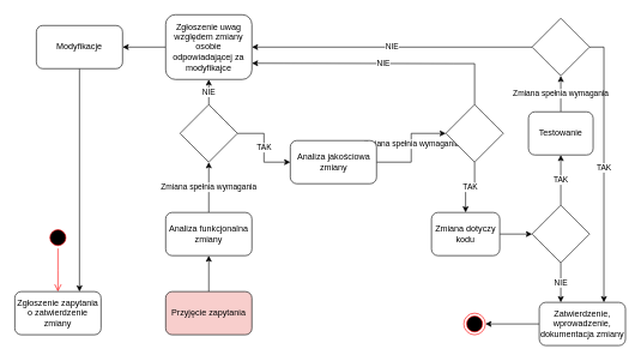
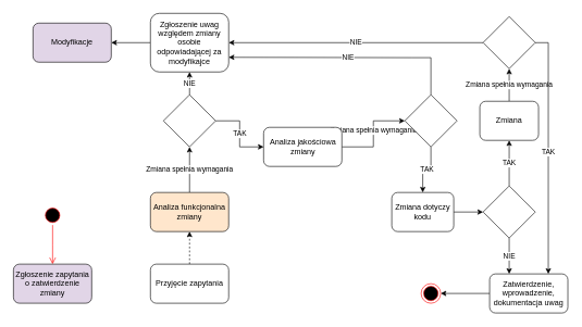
  <mxCell id="0" />
  <mxCell id="1" parent="0" />
  <mxCell id="2" value="" style="ellipse;html=1;shape=startState;fillColor=#000000;strokeColor=#ff0000;" vertex="1" parent="1"><mxGeometry x="65" y="315" width="30" height="30" as="geometry" /></mxCell>
  <mxCell id="3" value="" style="edgeStyle=orthogonalEdgeStyle;html=1;verticalAlign=bottom;endArrow=open;endSize=8;strokeColor=#ff0000;rounded=0;" edge="1" parent="1" source="2"><mxGeometry relative="1" as="geometry"><mxPoint x="80" y="405" as="targetPoint" /></mxGeometry></mxCell>
- <mxCell id="4" value="Zgłoszenie zapytania o zatwierdzenie zmiany" style="rounded=1;whiteSpace=wrap;html=1;" vertex="1" parent="1"><mxGeometry x="20" y="405" width="120" height="60" as="geometry" /></mxCell>
- <mxCell id="5" style="edgeStyle=orthogonalEdgeStyle;rounded=0;orthogonalLoop=1;jettySize=auto;html=1;" edge="1" parent="1" source="6" target="8"><mxGeometry relative="1" as="geometry"><mxPoint x="290" y="325" as="targetPoint" /></mxGeometry></mxCell>
- <mxCell id="6" value="Przyjęcie zapytania" style="rounded=1;whiteSpace=wrap;html=1;fillColor=#f8cecc;" vertex="1" parent="1"><mxGeometry x="230" y="405" width="120" height="60" as="geometry" /></mxCell>
+ <mxCell id="4" value="Zgłoszenie zapytania o zatwierdzenie zmiany" style="rounded=1;whiteSpace=wrap;html=1;fillColor=#e1d5e7;" vertex="1" parent="1"><mxGeometry x="20" y="405" width="120" height="60" as="geometry" /></mxCell>
+ <mxCell id="5" style="edgeStyle=orthogonalEdgeStyle;rounded=0;orthogonalLoop=1;jettySize=auto;html=1;dashed=1;" edge="1" parent="1" source="6" target="8"><mxGeometry relative="1" as="geometry"><mxPoint x="290" y="325" as="targetPoint" /></mxGeometry></mxCell>
+ <mxCell id="6" value="Przyjęcie zapytania" style="rounded=1;whiteSpace=wrap;html=1;" vertex="1" parent="1"><mxGeometry x="230" y="405" width="120" height="60" as="geometry" /></mxCell>
  <mxCell id="7" value="Zmiana spełnia wymagania" style="edgeStyle=orthogonalEdgeStyle;rounded=0;orthogonalLoop=1;jettySize=auto;html=1;" edge="1" parent="1" source="8" target="11"><mxGeometry relative="1" as="geometry"><mxPoint x="290" y="225" as="targetPoint" /></mxGeometry></mxCell>
- <mxCell id="8" value="Analiza funkcjonalna zmiany" style="rounded=1;whiteSpace=wrap;html=1;" vertex="1" parent="1"><mxGeometry x="230" y="295" width="120" height="60" as="geometry" /></mxCell>
+ <mxCell id="8" value="Analiza funkcjonalna zmiany" style="rounded=1;whiteSpace=wrap;html=1;fillColor=#ffe6cc;" vertex="1" parent="1"><mxGeometry x="230" y="295" width="120" height="60" as="geometry" /></mxCell>
  <mxCell id="9" value="TAK" style="edgeStyle=orthogonalEdgeStyle;rounded=0;orthogonalLoop=1;jettySize=auto;html=1;" edge="1" parent="1" source="11" target="13"><mxGeometry relative="1" as="geometry"><mxPoint x="450" y="175" as="targetPoint" /></mxGeometry></mxCell>
  <mxCell id="10" value="NIE" style="edgeStyle=orthogonalEdgeStyle;rounded=0;orthogonalLoop=1;jettySize=auto;html=1;entryX=0.5;entryY=1;entryDx=0;entryDy=0;" edge="1" parent="1" source="11" target="30"><mxGeometry relative="1" as="geometry"><mxPoint x="290" y="105" as="targetPoint" /></mxGeometry></mxCell>
  <mxCell id="11" value="" style="rhombus;whiteSpace=wrap;html=1;" vertex="1" parent="1"><mxGeometry x="250" y="145" width="80" height="80" as="geometry" /></mxCell>
  <mxCell id="12" value="Zmiana spełnia wymagania" style="edgeStyle=orthogonalEdgeStyle;rounded=0;orthogonalLoop=1;jettySize=auto;html=1;" edge="1" parent="1" source="13" target="16"><mxGeometry x="0.074" relative="1" as="geometry"><mxPoint x="490" y="295" as="targetPoint" /><mxPoint as="offset" /></mxGeometry></mxCell>
  <mxCell id="13" value="Analiza jakościowa zmiany" style="rounded=1;whiteSpace=wrap;html=1;" vertex="1" parent="1"><mxGeometry x="403.5" y="195" width="120" height="60" as="geometry" /></mxCell>
  <mxCell id="14" value="TAK" style="edgeStyle=orthogonalEdgeStyle;rounded=0;orthogonalLoop=1;jettySize=auto;html=1;" edge="1" parent="1" source="16" target="18"><mxGeometry relative="1" as="geometry"><mxPoint x="610" y="325" as="targetPoint" /></mxGeometry></mxCell>
  <mxCell id="15" value="NIE" style="edgeStyle=orthogonalEdgeStyle;rounded=0;orthogonalLoop=1;jettySize=auto;html=1;entryX=1;entryY=0.75;entryDx=0;entryDy=0;exitX=0.5;exitY=0;exitDx=0;exitDy=0;" edge="1" parent="1" source="16" target="30"><mxGeometry relative="1" as="geometry"><mxPoint x="490" y="445" as="targetPoint" /><Array as="points"><mxPoint x="660" y="88" /><mxPoint x="630" y="88" /></Array></mxGeometry></mxCell>
  <mxCell id="16" value="" style="rhombus;whiteSpace=wrap;html=1;" vertex="1" parent="1"><mxGeometry x="620" y="145" width="80" height="80" as="geometry" /></mxCell>
  <mxCell id="17" style="edgeStyle=orthogonalEdgeStyle;rounded=0;orthogonalLoop=1;jettySize=auto;html=1;" edge="1" parent="1" source="18" target="21"><mxGeometry relative="1" as="geometry"><mxPoint x="760" y="325" as="targetPoint" /></mxGeometry></mxCell>
  <mxCell id="18" value="Zmiana dotyczy kodu" style="rounded=1;whiteSpace=wrap;html=1;" vertex="1" parent="1"><mxGeometry x="600" y="295" width="95" height="60" as="geometry" /></mxCell>
  <mxCell id="19" value="TAK" style="edgeStyle=orthogonalEdgeStyle;rounded=0;orthogonalLoop=1;jettySize=auto;html=1;" edge="1" parent="1" source="21" target="23"><mxGeometry relative="1" as="geometry"><mxPoint x="780" y="225" as="targetPoint" /></mxGeometry></mxCell>
  <mxCell id="20" value="NIE" style="edgeStyle=orthogonalEdgeStyle;rounded=0;orthogonalLoop=1;jettySize=auto;html=1;entryX=0.25;entryY=0;entryDx=0;entryDy=0;" edge="1" parent="1" source="21" target="28"><mxGeometry relative="1" as="geometry"><mxPoint x="780" y="425" as="targetPoint" /></mxGeometry></mxCell>
  <mxCell id="21" value="" style="rhombus;whiteSpace=wrap;html=1;" vertex="1" parent="1"><mxGeometry x="740" y="285" width="80" height="80" as="geometry" /></mxCell>
  <mxCell id="22" value="Zmiana spełnia wymagania" style="edgeStyle=orthogonalEdgeStyle;rounded=0;orthogonalLoop=1;jettySize=auto;html=1;" edge="1" parent="1" source="23" target="26"><mxGeometry relative="1" as="geometry"><mxPoint x="780" y="95" as="targetPoint" /></mxGeometry></mxCell>
- <mxCell id="23" value="Testowanie" style="rounded=1;whiteSpace=wrap;html=1;" vertex="1" parent="1"><mxGeometry x="735" y="155" width="90" height="60" as="geometry" /></mxCell>
+ <mxCell id="23" value="Zmiana" style="rounded=1;whiteSpace=wrap;html=1;" vertex="1" parent="1"><mxGeometry x="735" y="155" width="90" height="60" as="geometry" /></mxCell>
  <mxCell id="24" value="NIE" style="edgeStyle=orthogonalEdgeStyle;rounded=0;orthogonalLoop=1;jettySize=auto;html=1;entryX=1;entryY=0.5;entryDx=0;entryDy=0;" edge="1" parent="1" source="26" target="30"><mxGeometry relative="1" as="geometry"><mxPoint x="650" y="65" as="targetPoint" /></mxGeometry></mxCell>
  <mxCell id="25" value="TAK" style="edgeStyle=orthogonalEdgeStyle;rounded=0;orthogonalLoop=1;jettySize=auto;html=1;entryX=0.75;entryY=0;entryDx=0;entryDy=0;" edge="1" parent="1" source="26" target="28"><mxGeometry relative="1" as="geometry"><mxPoint x="900" y="65" as="targetPoint" /><Array as="points"><mxPoint x="840" y="65" /></Array></mxGeometry></mxCell>
  <mxCell id="26" value="" style="rhombus;whiteSpace=wrap;html=1;" vertex="1" parent="1"><mxGeometry x="740" y="25" width="80" height="80" as="geometry" /></mxCell>
  <mxCell id="27" style="edgeStyle=orthogonalEdgeStyle;rounded=0;orthogonalLoop=1;jettySize=auto;html=1;" edge="1" parent="1" source="28" target="33"><mxGeometry relative="1" as="geometry"><mxPoint x="960" y="415" as="targetPoint" /></mxGeometry></mxCell>
- <mxCell id="28" value="Zatwierdzenie, wprowadzenie, dokumentacja zmiany" style="rounded=1;whiteSpace=wrap;html=1;" vertex="1" parent="1"><mxGeometry x="750" y="420" width="120" height="60" as="geometry" /></mxCell>
+ <mxCell id="28" value="Zatwierdzenie, wprowadzenie, dokumentacja uwag" style="rounded=1;whiteSpace=wrap;html=1;" vertex="1" parent="1"><mxGeometry x="750" y="420" width="120" height="60" as="geometry" /></mxCell>
  <mxCell id="29" style="edgeStyle=orthogonalEdgeStyle;rounded=0;orthogonalLoop=1;jettySize=auto;html=1;" edge="1" parent="1" source="30" target="32"><mxGeometry relative="1" as="geometry"><mxPoint x="110" y="65" as="targetPoint" /></mxGeometry></mxCell>
  <mxCell id="30" value="Zgłoszenie uwag względem zmiany osobie odpowiadającej za modyfikajce" style="rounded=1;whiteSpace=wrap;html=1;" vertex="1" parent="1"><mxGeometry x="230" y="20" width="120" height="90" as="geometry" /></mxCell>
- <mxCell id="31" style="edgeStyle=orthogonalEdgeStyle;rounded=0;orthogonalLoop=1;jettySize=auto;html=1;entryX=0.75;entryY=0;entryDx=0;entryDy=0;" edge="1" parent="1" source="32" target="4"><mxGeometry relative="1" as="geometry" /></mxCell>
- <mxCell id="32" value="Modyfikacje" style="rounded=1;whiteSpace=wrap;html=1;" vertex="1" parent="1"><mxGeometry y="35" width="120" height="60" as="geometry" x="50" /></mxCell>
+ <mxCell id="32" value="Modyfikacje" style="rounded=1;whiteSpace=wrap;html=1;fillColor=#e1d5e7;" vertex="1" parent="1"><mxGeometry y="35" width="120" height="60" as="geometry" x="50" /></mxCell>
  <mxCell id="33" value="" style="ellipse;html=1;shape=endState;fillColor=#000000;strokeColor=#ff0000;" vertex="1" parent="1"><mxGeometry x="645" y="435" width="30" height="30" as="geometry" /></mxCell>
